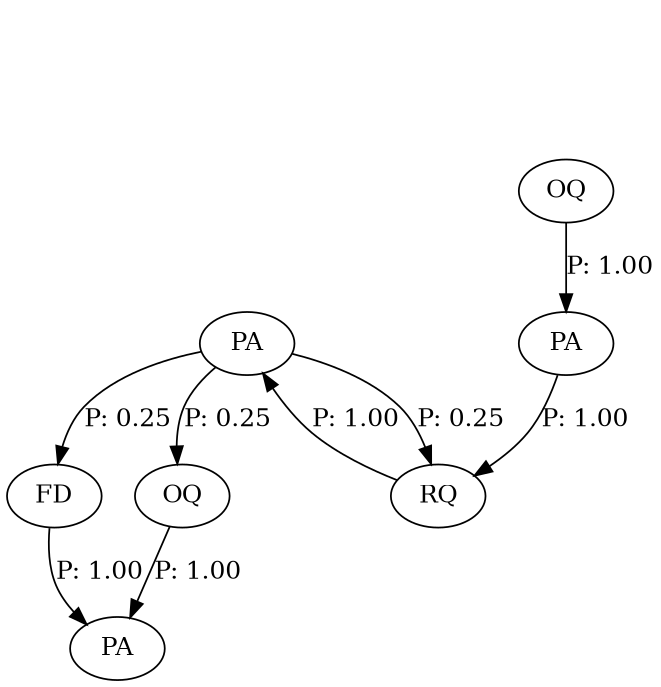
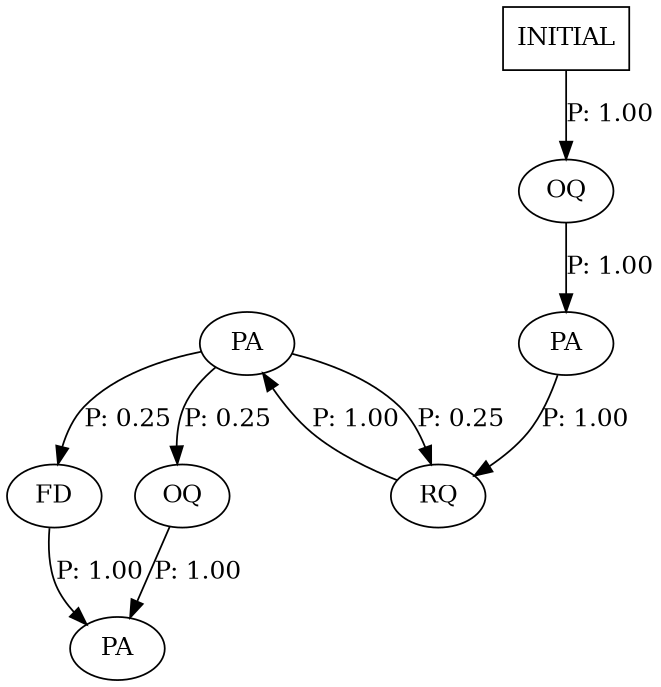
  digraph {
    n1 [label=FD]
    n2 [label=PA]
    n3 [label=OQ]
    n4 [label=OQ]
    n5 [label=PA]
    n6 [label=RQ]
    n7 [label=PA]
+   n8 [label=INITIAL shape=box]
    n1 -> n2 [label="P: 1.00"]
    n3 -> n2 [label="P: 1.00"]
    n4 -> n5 [label="P: 1.00"]
    n5 -> n6 [label="P: 1.00"]
    n6 -> n7 [label="P: 1.00"]
    n7 -> n1 [label="P: 0.25"]
    n7 -> n3 [label="P: 0.25"]
    n7 -> n6 [label="P: 0.25"]
+   n8 -> n4 [label="P: 1.00"]
  }
